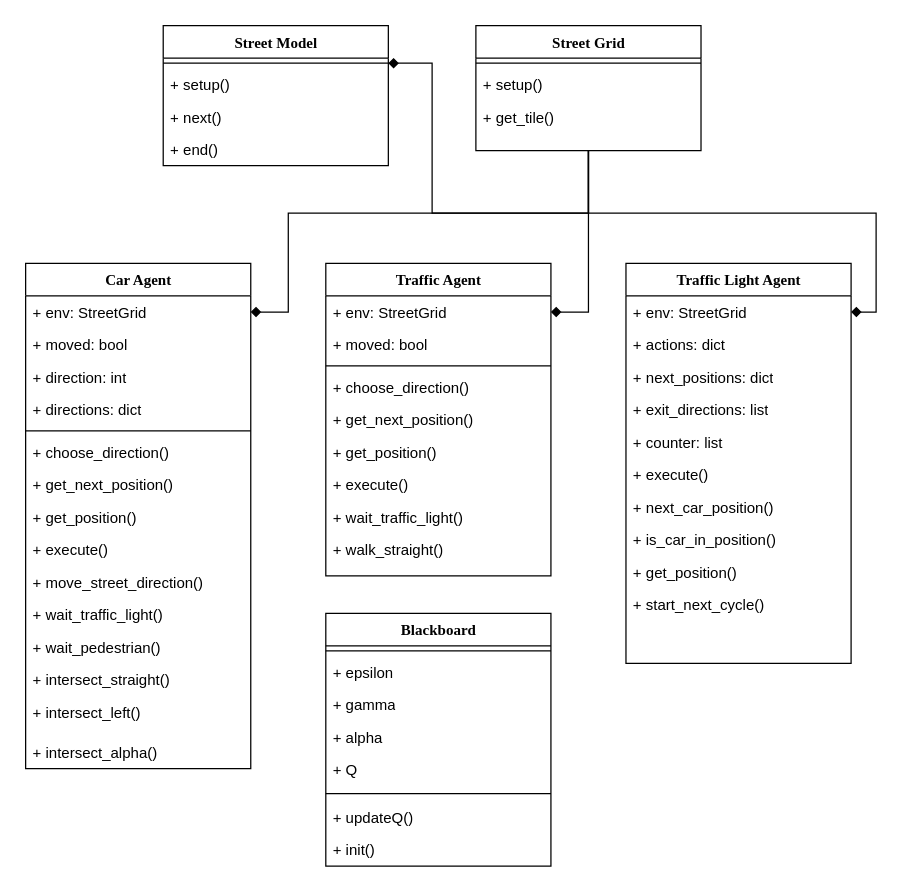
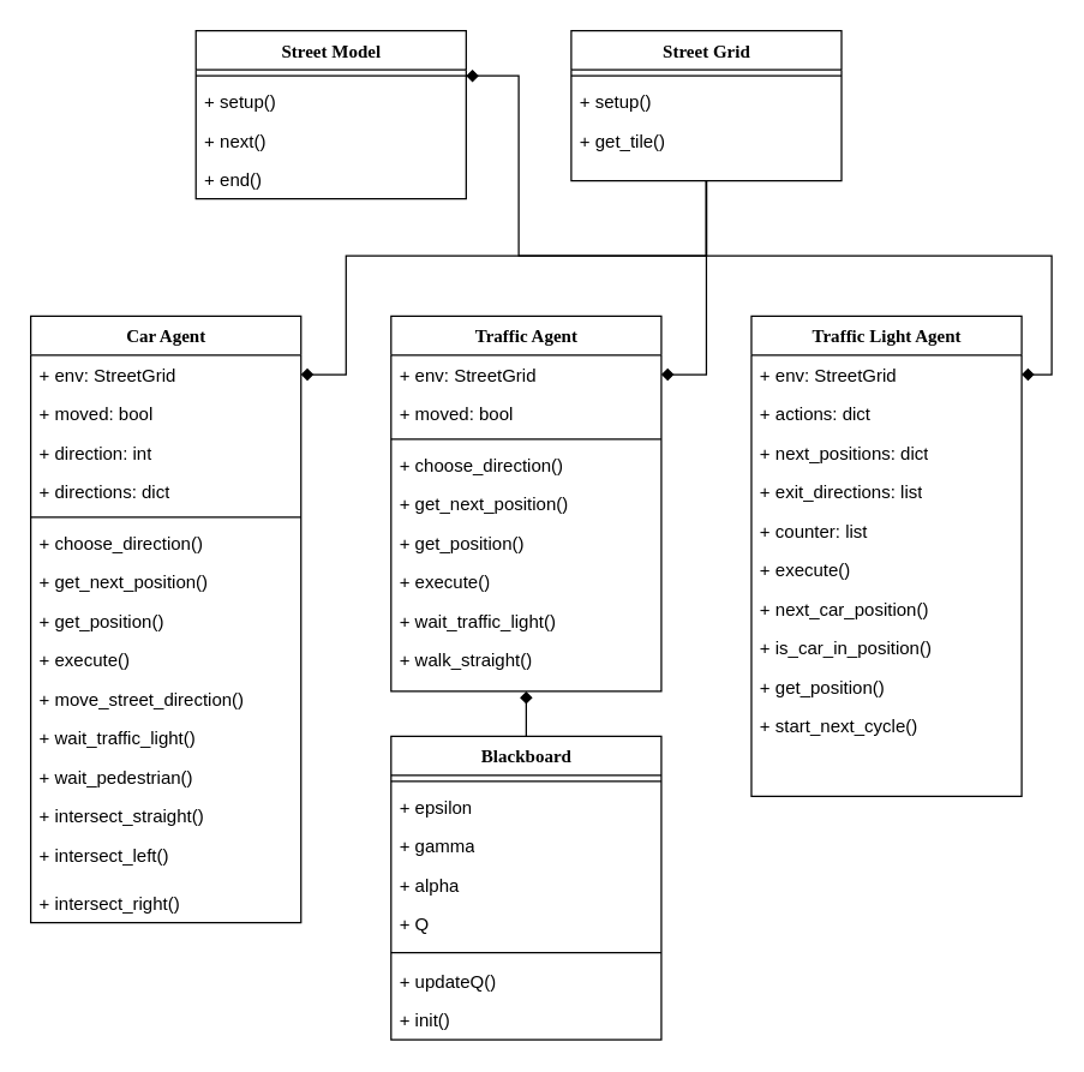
  <mxCell id="0" />
  <mxCell id="1" parent="0" />
  <mxCell id="2" value="Car Agent" style="swimlane;html=1;fontStyle=1;align=center;verticalAlign=top;childLayout=stackLayout;horizontal=1;startSize=26;horizontalStack=0;resizeParent=1;resizeLast=0;collapsible=1;marginBottom=0;swimlaneFillColor=#ffffff;rounded=0;shadow=0;comic=0;labelBackgroundColor=none;strokeWidth=1;fillColor=none;fontFamily=Verdana;fontSize=12" parent="1" vertex="1"><mxGeometry x="20" y="210" width="180" height="404" as="geometry" /></mxCell>
  <mxCell id="3" value="+ env: StreetGrid" style="text;html=1;strokeColor=none;fillColor=none;align=left;verticalAlign=top;spacingLeft=4;spacingRight=4;whiteSpace=wrap;overflow=hidden;rotatable=0;points=[[0,0.5],[1,0.5]];portConstraint=eastwest;" parent="2" vertex="1"><mxGeometry y="26" width="180" height="26" as="geometry" /></mxCell>
  <mxCell id="4" value="+ moved: bool" style="text;html=1;strokeColor=none;fillColor=none;align=left;verticalAlign=top;spacingLeft=4;spacingRight=4;whiteSpace=wrap;overflow=hidden;rotatable=0;points=[[0,0.5],[1,0.5]];portConstraint=eastwest;" parent="2" vertex="1"><mxGeometry y="52" width="180" height="26" as="geometry" /></mxCell>
  <mxCell id="5" value="+ direction: int" style="text;html=1;strokeColor=none;fillColor=none;align=left;verticalAlign=top;spacingLeft=4;spacingRight=4;whiteSpace=wrap;overflow=hidden;rotatable=0;points=[[0,0.5],[1,0.5]];portConstraint=eastwest;" parent="2" vertex="1"><mxGeometry y="78" width="180" height="26" as="geometry" /></mxCell>
  <mxCell id="6" value="+ directions: dict" style="text;html=1;strokeColor=none;fillColor=none;align=left;verticalAlign=top;spacingLeft=4;spacingRight=4;whiteSpace=wrap;overflow=hidden;rotatable=0;points=[[0,0.5],[1,0.5]];portConstraint=eastwest;" parent="2" vertex="1"><mxGeometry y="104" width="180" height="26" as="geometry" /></mxCell>
  <mxCell id="7" value="" style="line;html=1;strokeWidth=1;fillColor=none;align=left;verticalAlign=middle;spacingTop=-1;spacingLeft=3;spacingRight=3;rotatable=0;labelPosition=right;points=[];portConstraint=eastwest;" parent="2" vertex="1"><mxGeometry y="130" width="180" height="8" as="geometry" /></mxCell>
  <mxCell id="8" value="+ choose_direction()" style="text;html=1;strokeColor=none;fillColor=none;align=left;verticalAlign=top;spacingLeft=4;spacingRight=4;whiteSpace=wrap;overflow=hidden;rotatable=0;points=[[0,0.5],[1,0.5]];portConstraint=eastwest;" parent="2" vertex="1"><mxGeometry y="138" width="180" height="26" as="geometry" /></mxCell>
  <mxCell id="9" value="+ get_next_position()" style="text;html=1;strokeColor=none;fillColor=none;align=left;verticalAlign=top;spacingLeft=4;spacingRight=4;whiteSpace=wrap;overflow=hidden;rotatable=0;points=[[0,0.5],[1,0.5]];portConstraint=eastwest;" parent="2" vertex="1"><mxGeometry y="164" width="180" height="26" as="geometry" /></mxCell>
  <mxCell id="10" value="+ get_position()" style="text;html=1;strokeColor=none;fillColor=none;align=left;verticalAlign=top;spacingLeft=4;spacingRight=4;whiteSpace=wrap;overflow=hidden;rotatable=0;points=[[0,0.5],[1,0.5]];portConstraint=eastwest;" parent="2" vertex="1"><mxGeometry y="190" width="180" height="26" as="geometry" /></mxCell>
  <mxCell id="11" value="+ execute()" style="text;html=1;strokeColor=none;fillColor=none;align=left;verticalAlign=top;spacingLeft=4;spacingRight=4;whiteSpace=wrap;overflow=hidden;rotatable=0;points=[[0,0.5],[1,0.5]];portConstraint=eastwest;" parent="2" vertex="1"><mxGeometry y="216" width="180" height="26" as="geometry" /></mxCell>
  <mxCell id="12" value="+ move_street_direction()" style="text;html=1;strokeColor=none;fillColor=none;align=left;verticalAlign=top;spacingLeft=4;spacingRight=4;whiteSpace=wrap;overflow=hidden;rotatable=0;points=[[0,0.5],[1,0.5]];portConstraint=eastwest;" parent="2" vertex="1"><mxGeometry y="242" width="180" height="26" as="geometry" /></mxCell>
  <mxCell id="13" value="+ wait_traffic_light()" style="text;html=1;strokeColor=none;fillColor=none;align=left;verticalAlign=top;spacingLeft=4;spacingRight=4;whiteSpace=wrap;overflow=hidden;rotatable=0;points=[[0,0.5],[1,0.5]];portConstraint=eastwest;" parent="2" vertex="1"><mxGeometry y="268" width="180" height="26" as="geometry" /></mxCell>
  <mxCell id="14" value="+ wait_pedestrian()" style="text;html=1;strokeColor=none;fillColor=none;align=left;verticalAlign=top;spacingLeft=4;spacingRight=4;whiteSpace=wrap;overflow=hidden;rotatable=0;points=[[0,0.5],[1,0.5]];portConstraint=eastwest;" parent="2" vertex="1"><mxGeometry y="294" width="180" height="26" as="geometry" /></mxCell>
  <mxCell id="15" value="+ intersect_straight()" style="text;html=1;strokeColor=none;fillColor=none;align=left;verticalAlign=top;spacingLeft=4;spacingRight=4;whiteSpace=wrap;overflow=hidden;rotatable=0;points=[[0,0.5],[1,0.5]];portConstraint=eastwest;" parent="2" vertex="1"><mxGeometry y="320" width="180" height="26" as="geometry" /></mxCell>
  <mxCell id="16" value="+ intersect_left()" style="text;html=1;strokeColor=none;fillColor=none;align=left;verticalAlign=top;spacingLeft=4;spacingRight=4;whiteSpace=wrap;overflow=hidden;rotatable=0;points=[[0,0.5],[1,0.5]];portConstraint=eastwest;" parent="2" vertex="1"><mxGeometry y="346" width="180" height="32" as="geometry" /></mxCell>
- <mxCell id="17" value="+ intersect_alpha()" style="text;html=1;strokeColor=none;fillColor=none;align=left;verticalAlign=top;spacingLeft=4;spacingRight=4;whiteSpace=wrap;overflow=hidden;rotatable=0;points=[[0,0.5],[1,0.5]];portConstraint=eastwest;" parent="2" vertex="1"><mxGeometry y="378" width="180" height="26" as="geometry" /></mxCell>
+ <mxCell id="17" value="+ intersect_right()" style="text;html=1;strokeColor=none;fillColor=none;align=left;verticalAlign=top;spacingLeft=4;spacingRight=4;whiteSpace=wrap;overflow=hidden;rotatable=0;points=[[0,0.5],[1,0.5]];portConstraint=eastwest;" parent="2" vertex="1"><mxGeometry y="378" width="180" height="26" as="geometry" /></mxCell>
  <mxCell id="18" value="Traffic Agent" style="swimlane;html=1;fontStyle=1;align=center;verticalAlign=top;childLayout=stackLayout;horizontal=1;startSize=26;horizontalStack=0;resizeParent=1;resizeLast=0;collapsible=1;marginBottom=0;swimlaneFillColor=#ffffff;rounded=0;shadow=0;comic=0;labelBackgroundColor=none;strokeWidth=1;fillColor=none;fontFamily=Verdana;fontSize=12" parent="1" vertex="1"><mxGeometry x="260" y="210" width="180" height="250" as="geometry" /></mxCell>
  <mxCell id="19" value="+ env: StreetGrid" style="text;html=1;strokeColor=none;fillColor=none;align=left;verticalAlign=top;spacingLeft=4;spacingRight=4;whiteSpace=wrap;overflow=hidden;rotatable=0;points=[[0,0.5],[1,0.5]];portConstraint=eastwest;" parent="18" vertex="1"><mxGeometry y="26" width="180" height="26" as="geometry" /></mxCell>
  <mxCell id="20" value="+ moved: bool" style="text;html=1;strokeColor=none;fillColor=none;align=left;verticalAlign=top;spacingLeft=4;spacingRight=4;whiteSpace=wrap;overflow=hidden;rotatable=0;points=[[0,0.5],[1,0.5]];portConstraint=eastwest;" parent="18" vertex="1"><mxGeometry y="52" width="180" height="26" as="geometry" /></mxCell>
  <mxCell id="21" value="" style="line;html=1;strokeWidth=1;fillColor=none;align=left;verticalAlign=middle;spacingTop=-1;spacingLeft=3;spacingRight=3;rotatable=0;labelPosition=right;points=[];portConstraint=eastwest;" parent="18" vertex="1"><mxGeometry y="78" width="180" height="8" as="geometry" /></mxCell>
  <mxCell id="22" value="+ choose_direction()" style="text;html=1;strokeColor=none;fillColor=none;align=left;verticalAlign=top;spacingLeft=4;spacingRight=4;whiteSpace=wrap;overflow=hidden;rotatable=0;points=[[0,0.5],[1,0.5]];portConstraint=eastwest;" parent="18" vertex="1"><mxGeometry y="86" width="180" height="26" as="geometry" /></mxCell>
  <mxCell id="23" value="+ get_next_position()" style="text;html=1;strokeColor=none;fillColor=none;align=left;verticalAlign=top;spacingLeft=4;spacingRight=4;whiteSpace=wrap;overflow=hidden;rotatable=0;points=[[0,0.5],[1,0.5]];portConstraint=eastwest;" parent="18" vertex="1"><mxGeometry y="112" width="180" height="26" as="geometry" /></mxCell>
  <mxCell id="24" value="+ get_position()" style="text;html=1;strokeColor=none;fillColor=none;align=left;verticalAlign=top;spacingLeft=4;spacingRight=4;whiteSpace=wrap;overflow=hidden;rotatable=0;points=[[0,0.5],[1,0.5]];portConstraint=eastwest;" parent="18" vertex="1"><mxGeometry y="138" width="180" height="26" as="geometry" /></mxCell>
  <mxCell id="25" value="+ execute()" style="text;html=1;strokeColor=none;fillColor=none;align=left;verticalAlign=top;spacingLeft=4;spacingRight=4;whiteSpace=wrap;overflow=hidden;rotatable=0;points=[[0,0.5],[1,0.5]];portConstraint=eastwest;" parent="18" vertex="1"><mxGeometry y="164" width="180" height="26" as="geometry" /></mxCell>
  <mxCell id="26" value="+ wait_traffic_light()" style="text;html=1;strokeColor=none;fillColor=none;align=left;verticalAlign=top;spacingLeft=4;spacingRight=4;whiteSpace=wrap;overflow=hidden;rotatable=0;points=[[0,0.5],[1,0.5]];portConstraint=eastwest;" parent="18" vertex="1"><mxGeometry y="190" width="180" height="26" as="geometry" /></mxCell>
  <mxCell id="27" value="+ walk_straight()" style="text;html=1;strokeColor=none;fillColor=none;align=left;verticalAlign=top;spacingLeft=4;spacingRight=4;whiteSpace=wrap;overflow=hidden;rotatable=0;points=[[0,0.5],[1,0.5]];portConstraint=eastwest;" parent="18" vertex="1"><mxGeometry y="216" width="180" height="26" as="geometry" /></mxCell>
  <mxCell id="28" value="Traffic Light Agent" style="swimlane;html=1;fontStyle=1;align=center;verticalAlign=top;childLayout=stackLayout;horizontal=1;startSize=26;horizontalStack=0;resizeParent=1;resizeLast=0;collapsible=1;marginBottom=0;swimlaneFillColor=#ffffff;rounded=0;shadow=0;comic=0;labelBackgroundColor=none;strokeWidth=1;fillColor=none;fontFamily=Verdana;fontSize=12" parent="1" vertex="1"><mxGeometry x="500" y="210" width="180" height="320" as="geometry" /></mxCell>
  <mxCell id="29" value="+ env: StreetGrid" style="text;html=1;strokeColor=none;fillColor=none;align=left;verticalAlign=top;spacingLeft=4;spacingRight=4;whiteSpace=wrap;overflow=hidden;rotatable=0;points=[[0,0.5],[1,0.5]];portConstraint=eastwest;" parent="28" vertex="1"><mxGeometry y="26" width="180" height="26" as="geometry" /></mxCell>
  <mxCell id="30" value="+ actions: dict" style="text;html=1;strokeColor=none;fillColor=none;align=left;verticalAlign=top;spacingLeft=4;spacingRight=4;whiteSpace=wrap;overflow=hidden;rotatable=0;points=[[0,0.5],[1,0.5]];portConstraint=eastwest;" parent="28" vertex="1"><mxGeometry y="52" width="180" height="26" as="geometry" /></mxCell>
  <mxCell id="31" value="+ next_positions: dict" style="text;html=1;strokeColor=none;fillColor=none;align=left;verticalAlign=top;spacingLeft=4;spacingRight=4;whiteSpace=wrap;overflow=hidden;rotatable=0;points=[[0,0.5],[1,0.5]];portConstraint=eastwest;" parent="28" vertex="1"><mxGeometry y="78" width="180" height="26" as="geometry" /></mxCell>
  <mxCell id="32" value="+ exit_directions: list" style="text;html=1;strokeColor=none;fillColor=none;align=left;verticalAlign=top;spacingLeft=4;spacingRight=4;whiteSpace=wrap;overflow=hidden;rotatable=0;points=[[0,0.5],[1,0.5]];portConstraint=eastwest;" parent="28" vertex="1"><mxGeometry y="104" width="180" height="26" as="geometry" /></mxCell>
  <mxCell id="33" value="+ counter: list" style="text;html=1;strokeColor=none;fillColor=none;align=left;verticalAlign=top;spacingLeft=4;spacingRight=4;whiteSpace=wrap;overflow=hidden;rotatable=0;points=[[0,0.5],[1,0.5]];portConstraint=eastwest;" parent="28" vertex="1"><mxGeometry y="130" width="180" height="26" as="geometry" /></mxCell>
  <mxCell id="34" value="+ execute()" style="text;html=1;strokeColor=none;fillColor=none;align=left;verticalAlign=top;spacingLeft=4;spacingRight=4;whiteSpace=wrap;overflow=hidden;rotatable=0;points=[[0,0.5],[1,0.5]];portConstraint=eastwest;" parent="28" vertex="1"><mxGeometry y="156" width="180" height="26" as="geometry" /></mxCell>
  <mxCell id="35" value="+ next_car_position()" style="text;html=1;strokeColor=none;fillColor=none;align=left;verticalAlign=top;spacingLeft=4;spacingRight=4;whiteSpace=wrap;overflow=hidden;rotatable=0;points=[[0,0.5],[1,0.5]];portConstraint=eastwest;" parent="28" vertex="1"><mxGeometry y="182" width="180" height="26" as="geometry" /></mxCell>
  <mxCell id="36" value="+ is_car_in_position()" style="text;html=1;strokeColor=none;fillColor=none;align=left;verticalAlign=top;spacingLeft=4;spacingRight=4;whiteSpace=wrap;overflow=hidden;rotatable=0;points=[[0,0.5],[1,0.5]];portConstraint=eastwest;" parent="28" vertex="1"><mxGeometry y="208" width="180" height="26" as="geometry" /></mxCell>
  <mxCell id="37" value="+ get_position()" style="text;html=1;strokeColor=none;fillColor=none;align=left;verticalAlign=top;spacingLeft=4;spacingRight=4;whiteSpace=wrap;overflow=hidden;rotatable=0;points=[[0,0.5],[1,0.5]];portConstraint=eastwest;" parent="28" vertex="1"><mxGeometry y="234" width="180" height="26" as="geometry" /></mxCell>
  <mxCell id="38" value="+ start_next_cycle()" style="text;html=1;strokeColor=none;fillColor=none;align=left;verticalAlign=top;spacingLeft=4;spacingRight=4;whiteSpace=wrap;overflow=hidden;rotatable=0;points=[[0,0.5],[1,0.5]];portConstraint=eastwest;" parent="28" vertex="1"><mxGeometry y="260" width="180" height="26" as="geometry" /></mxCell>
  <mxCell id="39" value="Street Model" style="swimlane;html=1;fontStyle=1;align=center;verticalAlign=top;childLayout=stackLayout;horizontal=1;startSize=26;horizontalStack=0;resizeParent=1;resizeLast=0;collapsible=1;marginBottom=0;swimlaneFillColor=#ffffff;rounded=0;shadow=0;comic=0;labelBackgroundColor=none;strokeWidth=1;fillColor=none;fontFamily=Verdana;fontSize=12" parent="1" vertex="1"><mxGeometry x="130" y="20" width="180" height="112" as="geometry" /></mxCell>
  <mxCell id="40" value="" style="line;html=1;strokeWidth=1;fillColor=none;align=left;verticalAlign=middle;spacingTop=-1;spacingLeft=3;spacingRight=3;rotatable=0;labelPosition=right;points=[];portConstraint=eastwest;" parent="39" vertex="1"><mxGeometry y="26" width="180" height="8" as="geometry" /></mxCell>
  <mxCell id="41" value="+ setup()" style="text;html=1;strokeColor=none;fillColor=none;align=left;verticalAlign=top;spacingLeft=4;spacingRight=4;whiteSpace=wrap;overflow=hidden;rotatable=0;points=[[0,0.5],[1,0.5]];portConstraint=eastwest;" parent="39" vertex="1"><mxGeometry y="34" width="180" height="26" as="geometry" /></mxCell>
  <mxCell id="42" value="+ next()" style="text;html=1;strokeColor=none;fillColor=none;align=left;verticalAlign=top;spacingLeft=4;spacingRight=4;whiteSpace=wrap;overflow=hidden;rotatable=0;points=[[0,0.5],[1,0.5]];portConstraint=eastwest;" parent="39" vertex="1"><mxGeometry y="60" width="180" height="26" as="geometry" /></mxCell>
  <mxCell id="43" value="+ end()" style="text;html=1;strokeColor=none;fillColor=none;align=left;verticalAlign=top;spacingLeft=4;spacingRight=4;whiteSpace=wrap;overflow=hidden;rotatable=0;points=[[0,0.5],[1,0.5]];portConstraint=eastwest;" parent="39" vertex="1"><mxGeometry y="86" width="180" height="26" as="geometry" /></mxCell>
  <mxCell id="44" style="edgeStyle=orthogonalEdgeStyle;rounded=0;orthogonalLoop=1;jettySize=auto;html=1;exitX=0.5;exitY=1;exitDx=0;exitDy=0;entryX=1;entryY=0.5;entryDx=0;entryDy=0;endArrow=diamond;endFill=1;" parent="1" source="47" target="29" edge="1"><mxGeometry relative="1" as="geometry"><Array as="points"><mxPoint x="470" y="170" /><mxPoint x="700" y="170" /><mxPoint x="700" y="249" /></Array></mxGeometry></mxCell>
  <mxCell id="45" style="edgeStyle=orthogonalEdgeStyle;rounded=0;orthogonalLoop=1;jettySize=auto;html=1;exitX=0.5;exitY=1;exitDx=0;exitDy=0;entryX=1;entryY=0.5;entryDx=0;entryDy=0;endArrow=diamond;endFill=1;" parent="1" source="47" target="19" edge="1"><mxGeometry relative="1" as="geometry"><Array as="points"><mxPoint x="470" y="249" /></Array></mxGeometry></mxCell>
  <mxCell id="46" style="edgeStyle=orthogonalEdgeStyle;rounded=0;orthogonalLoop=1;jettySize=auto;html=1;exitX=0.5;exitY=1;exitDx=0;exitDy=0;entryX=1;entryY=0.5;entryDx=0;entryDy=0;endArrow=diamond;endFill=1;" parent="1" source="47" target="3" edge="1"><mxGeometry relative="1" as="geometry"><Array as="points"><mxPoint x="470" y="170" /><mxPoint x="230" y="170" /><mxPoint x="230" y="249" /></Array></mxGeometry></mxCell>
  <mxCell id="47" value="Street Grid" style="swimlane;html=1;fontStyle=1;align=center;verticalAlign=top;childLayout=stackLayout;horizontal=1;startSize=26;horizontalStack=0;resizeParent=1;resizeLast=0;collapsible=1;marginBottom=0;swimlaneFillColor=#ffffff;rounded=0;shadow=0;comic=0;labelBackgroundColor=none;strokeWidth=1;fillColor=none;fontFamily=Verdana;fontSize=12" parent="1" vertex="1"><mxGeometry x="380" y="20" width="180" height="100" as="geometry" /></mxCell>
  <mxCell id="48" value="" style="line;html=1;strokeWidth=1;fillColor=none;align=left;verticalAlign=middle;spacingTop=-1;spacingLeft=3;spacingRight=3;rotatable=0;labelPosition=right;points=[];portConstraint=eastwest;" parent="47" vertex="1"><mxGeometry y="26" width="180" height="8" as="geometry" /></mxCell>
  <mxCell id="49" value="+ setup()" style="text;html=1;strokeColor=none;fillColor=none;align=left;verticalAlign=top;spacingLeft=4;spacingRight=4;whiteSpace=wrap;overflow=hidden;rotatable=0;points=[[0,0.5],[1,0.5]];portConstraint=eastwest;" parent="47" vertex="1"><mxGeometry y="34" width="180" height="26" as="geometry" /></mxCell>
  <mxCell id="50" value="+ get_tile()" style="text;html=1;strokeColor=none;fillColor=none;align=left;verticalAlign=top;spacingLeft=4;spacingRight=4;whiteSpace=wrap;overflow=hidden;rotatable=0;points=[[0,0.5],[1,0.5]];portConstraint=eastwest;" parent="47" vertex="1"><mxGeometry y="60" width="180" height="26" as="geometry" /></mxCell>
  <mxCell id="51" style="edgeStyle=orthogonalEdgeStyle;rounded=0;orthogonalLoop=1;jettySize=auto;html=1;exitX=0.5;exitY=1;exitDx=0;exitDy=0;entryX=1;entryY=0.5;entryDx=0;entryDy=0;entryPerimeter=0;endArrow=diamond;endFill=1;" parent="1" source="47" target="40" edge="1"><mxGeometry relative="1" as="geometry"><Array as="points"><mxPoint x="470" y="170" /><mxPoint x="345" y="170" /><mxPoint x="345" y="50" /></Array></mxGeometry></mxCell>
  <mxCell id="52" value="Blackboard" style="swimlane;html=1;fontStyle=1;align=center;verticalAlign=top;childLayout=stackLayout;horizontal=1;startSize=26;horizontalStack=0;resizeParent=1;resizeLast=0;collapsible=1;marginBottom=0;swimlaneFillColor=#ffffff;rounded=0;shadow=0;comic=0;labelBackgroundColor=none;strokeWidth=1;fillColor=none;fontFamily=Verdana;fontSize=12" vertex="1" parent="1"><mxGeometry x="260" y="490" width="180" height="202" as="geometry" /></mxCell>
  <mxCell id="53" value="" style="line;html=1;strokeWidth=1;fillColor=none;align=left;verticalAlign=middle;spacingTop=-1;spacingLeft=3;spacingRight=3;rotatable=0;labelPosition=right;points=[];portConstraint=eastwest;" vertex="1" parent="52"><mxGeometry y="26" width="180" height="8" as="geometry" /></mxCell>
  <mxCell id="54" value="+ epsilon" style="text;html=1;strokeColor=none;fillColor=none;align=left;verticalAlign=top;spacingLeft=4;spacingRight=4;whiteSpace=wrap;overflow=hidden;rotatable=0;points=[[0,0.5],[1,0.5]];portConstraint=eastwest;" parent="52" vertex="1"><mxGeometry y="34" width="180" height="26" as="geometry" /></mxCell>
  <mxCell id="55" value="+ gamma" style="text;html=1;strokeColor=none;fillColor=none;align=left;verticalAlign=top;spacingLeft=4;spacingRight=4;whiteSpace=wrap;overflow=hidden;rotatable=0;points=[[0,0.5],[1,0.5]];portConstraint=eastwest;" vertex="1" parent="52"><mxGeometry y="60" width="180" height="26" as="geometry" /></mxCell>
  <mxCell id="56" value="+ alpha" style="text;html=1;strokeColor=none;fillColor=none;align=left;verticalAlign=top;spacingLeft=4;spacingRight=4;whiteSpace=wrap;overflow=hidden;rotatable=0;points=[[0,0.5],[1,0.5]];portConstraint=eastwest;" vertex="1" parent="52"><mxGeometry y="86" width="180" height="26" as="geometry" /></mxCell>
  <mxCell id="57" value="+ Q" style="text;html=1;strokeColor=none;fillColor=none;align=left;verticalAlign=top;spacingLeft=4;spacingRight=4;whiteSpace=wrap;overflow=hidden;rotatable=0;points=[[0,0.5],[1,0.5]];portConstraint=eastwest;" vertex="1" parent="52"><mxGeometry y="112" width="180" height="26" as="geometry" /></mxCell>
  <mxCell id="58" value="" style="line;html=1;strokeWidth=1;fillColor=none;align=left;verticalAlign=middle;spacingTop=-1;spacingLeft=3;spacingRight=3;rotatable=0;labelPosition=right;points=[];portConstraint=eastwest;" parent="52" vertex="1"><mxGeometry y="138" width="180" height="12" as="geometry" /></mxCell>
  <mxCell id="59" value="+ updateQ()" style="text;html=1;strokeColor=none;fillColor=none;align=left;verticalAlign=top;spacingLeft=4;spacingRight=4;whiteSpace=wrap;overflow=hidden;rotatable=0;points=[[0,0.5],[1,0.5]];portConstraint=eastwest;" vertex="1" parent="52"><mxGeometry y="150" width="180" height="26" as="geometry" /></mxCell>
  <mxCell id="60" value="+ init()" style="text;html=1;strokeColor=none;fillColor=none;align=left;verticalAlign=top;spacingLeft=4;spacingRight=4;whiteSpace=wrap;overflow=hidden;rotatable=0;points=[[0,0.5],[1,0.5]];portConstraint=eastwest;" vertex="1" parent="52"><mxGeometry y="176" width="180" height="26" as="geometry" /></mxCell>
+ <mxCell id="61" style="edgeStyle=orthogonalEdgeStyle;rounded=0;orthogonalLoop=1;jettySize=auto;html=1;entryX=0.5;entryY=1;entryDx=0;entryDy=0;endArrow=diamond;endFill=1;exitX=0.5;exitY=0;exitDx=0;exitDy=0;" edge="1" parent="1" source="52" target="18"><mxGeometry relative="1" as="geometry"><Array as="points"><mxPoint x="350" y="480" /><mxPoint x="350" y="480" /></Array><mxPoint x="-51.96" y="132" as="sourcePoint" /><mxPoint x="210" y="259" as="targetPoint" /></mxGeometry></mxCell>
